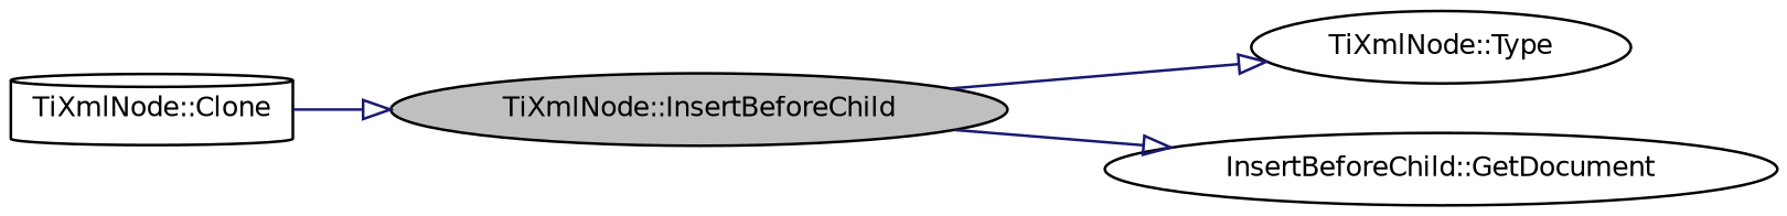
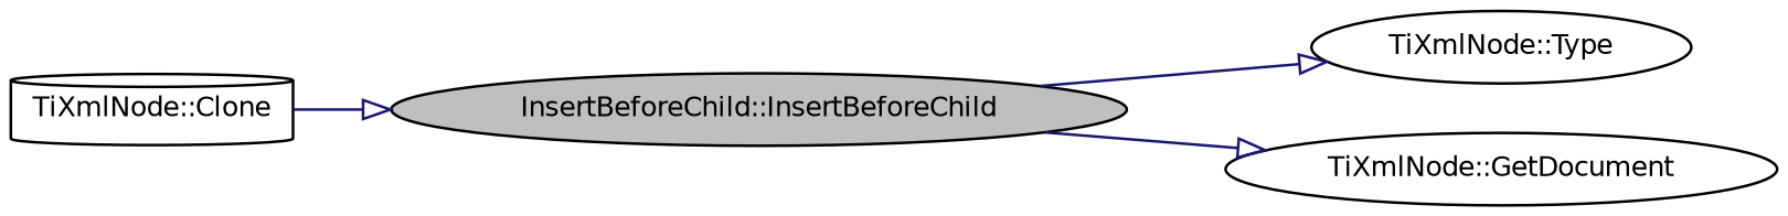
  digraph {
    rankdir=LR
    node [color=black fillcolor=white fontname=Helvetica fontsize=10 shape=ellipse style=filled]
    edge [arrowhead=onormal color=midnightblue fontname=Helvetica fontsize=10 labelfontname=Helvetica labelfontsize=10 style=solid]
-   n1 [fillcolor=grey75 fontcolor=black height=0.2 label="TiXmlNode::InsertBeforeChild" width=0.4]
+   n1 [fillcolor=grey75 fontcolor=black height=0.2 label="InsertBeforeChild::InsertBeforeChild" width=0.4]
    n2 [height=0.2 label="TiXmlNode::Type" width=0.4]
-   n3 [height=0.2 label="InsertBeforeChild::GetDocument" width=0.4]
+   n3 [height=0.2 label="TiXmlNode::GetDocument" width=0.4]
    n4 [height=0.2 label="TiXmlNode::Clone" shape=cylinder width=0.4]
    n1 -> n2
    n1 -> n3
    n4 -> n1
  }
